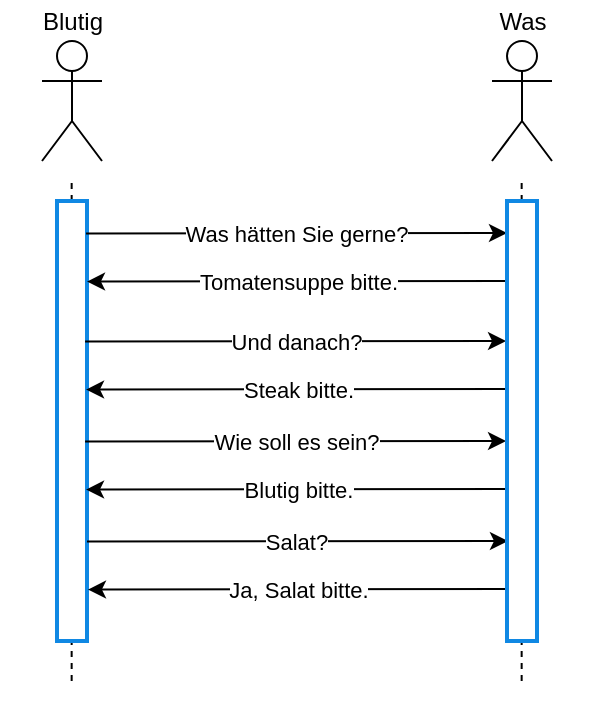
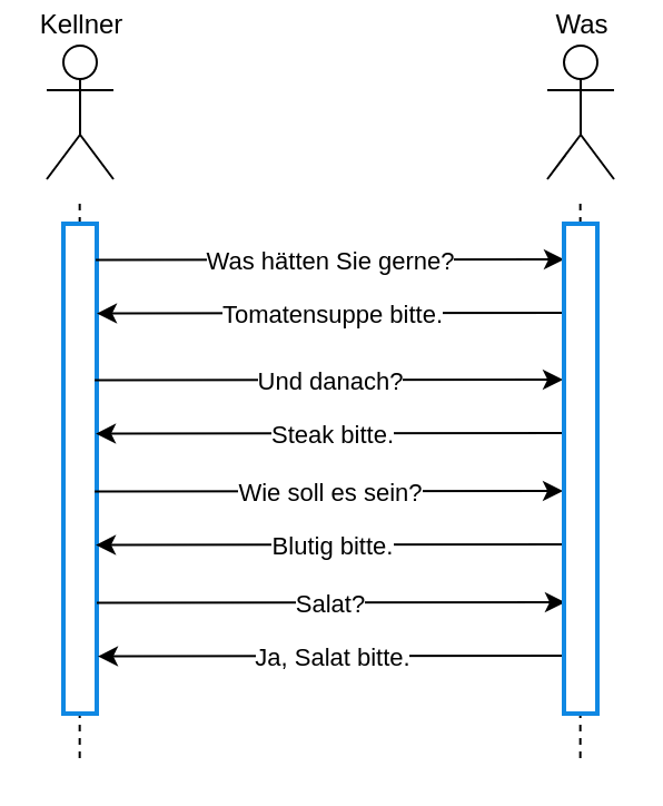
  <mxCell id="0" />
  <mxCell id="1" parent="0" />
- <mxCell id="2" value="Blutig" style="shape=umlActor;verticalLabelPosition=top;verticalAlign=bottom;html=1;outlineConnect=0;labelPosition=center;align=center;" vertex="1" parent="1"><mxGeometry x="20.5" y="20" width="30" height="60" as="geometry" /></mxCell>
+ <mxCell id="2" value="Kellner" style="shape=umlActor;verticalLabelPosition=top;verticalAlign=bottom;html=1;outlineConnect=0;labelPosition=center;align=center;" vertex="1" parent="1"><mxGeometry x="20.5" y="20" width="30" height="60" as="geometry" /></mxCell>
  <mxCell id="3" value="" style="endArrow=none;dashed=1;html=1;rounded=0;" edge="1" parent="1"><mxGeometry width="50" height="50" relative="1" as="geometry"><mxPoint x="35.33" y="340" as="sourcePoint" /><mxPoint x="35.33" y="90" as="targetPoint" /></mxGeometry></mxCell>
  <mxCell id="4" value="" style="whiteSpace=wrap;html=1;imageAspect=0;fillColor=#FFFFFF;strokeColor=#1088E3;strokeWidth=2;" vertex="1" parent="1"><mxGeometry x="28" y="100" width="15" height="220" as="geometry" /></mxCell>
  <mxCell id="5" value="" style="endArrow=classic;html=1;rounded=0;strokeColor=#000000;exitX=0.968;exitY=0.074;exitDx=0;exitDy=0;exitPerimeter=0;" edge="1" parent="1" source="4"><mxGeometry relative="1" as="geometry"><mxPoint x="133" y="160" as="sourcePoint" /><mxPoint x="253" y="116" as="targetPoint" /></mxGeometry></mxCell>
  <mxCell id="6" value="Was hätten Sie gerne?" style="edgeLabel;resizable=0;html=1;align=center;verticalAlign=middle;strokeColor=#1088E3;strokeWidth=2;fillColor=#FFFFFF;" connectable="0" vertex="1" parent="5"><mxGeometry relative="1" as="geometry" /></mxCell>
  <mxCell id="7" value="" style="endArrow=classic;html=1;rounded=0;strokeColor=default;exitX=0.968;exitY=0.074;exitDx=0;exitDy=0;exitPerimeter=0;anchorPointDirection=1;" edge="1" parent="1"><mxGeometry relative="1" as="geometry"><mxPoint x="253.48" y="140" as="sourcePoint" /><mxPoint x="43" y="140.28" as="targetPoint" /></mxGeometry></mxCell>
  <mxCell id="8" value="Tomatensuppe bitte." style="edgeLabel;resizable=0;html=1;align=center;verticalAlign=middle;strokeColor=#1088E3;strokeWidth=2;fillColor=#FFFFFF;" connectable="0" vertex="1" parent="7"><mxGeometry relative="1" as="geometry" /></mxCell>
  <mxCell id="9" value="" style="endArrow=classic;html=1;rounded=0;strokeColor=#000000;exitX=0.968;exitY=0.074;exitDx=0;exitDy=0;exitPerimeter=0;" edge="1" parent="1"><mxGeometry relative="1" as="geometry"><mxPoint x="42.04" y="170.28" as="sourcePoint" /><mxPoint x="252.52" y="170" as="targetPoint" /></mxGeometry></mxCell>
  <mxCell id="10" value="Und danach?" style="edgeLabel;resizable=0;html=1;align=center;verticalAlign=middle;strokeColor=#1088E3;strokeWidth=2;fillColor=#FFFFFF;" connectable="0" vertex="1" parent="9"><mxGeometry relative="1" as="geometry" /></mxCell>
  <mxCell id="11" value="" style="endArrow=classic;html=1;rounded=0;strokeColor=default;exitX=0.968;exitY=0.074;exitDx=0;exitDy=0;exitPerimeter=0;anchorPointDirection=1;" edge="1" parent="1"><mxGeometry relative="1" as="geometry"><mxPoint x="253" y="194" as="sourcePoint" /><mxPoint x="42.52" y="194.28" as="targetPoint" /></mxGeometry></mxCell>
  <mxCell id="12" value="Steak bitte." style="edgeLabel;resizable=0;html=1;align=center;verticalAlign=middle;strokeColor=#1088E3;strokeWidth=2;fillColor=#FFFFFF;" connectable="0" vertex="1" parent="11"><mxGeometry relative="1" as="geometry" /></mxCell>
  <mxCell id="13" value="" style="endArrow=classic;html=1;rounded=0;strokeColor=#000000;exitX=0.968;exitY=0.074;exitDx=0;exitDy=0;exitPerimeter=0;" edge="1" parent="1"><mxGeometry relative="1" as="geometry"><mxPoint x="42.04" y="220.28" as="sourcePoint" /><mxPoint x="252.52" y="220" as="targetPoint" /></mxGeometry></mxCell>
  <mxCell id="14" value="Wie soll es sein?" style="edgeLabel;resizable=0;html=1;align=center;verticalAlign=middle;strokeColor=#1088E3;strokeWidth=2;fillColor=#FFFFFF;" connectable="0" vertex="1" parent="13"><mxGeometry relative="1" as="geometry" /></mxCell>
  <mxCell id="15" value="" style="endArrow=classic;html=1;rounded=0;strokeColor=default;exitX=0.968;exitY=0.074;exitDx=0;exitDy=0;exitPerimeter=0;anchorPointDirection=1;" edge="1" parent="1"><mxGeometry relative="1" as="geometry"><mxPoint x="253" y="244" as="sourcePoint" /><mxPoint x="42.52" y="244.28" as="targetPoint" /></mxGeometry></mxCell>
  <mxCell id="16" value="Blutig bitte." style="edgeLabel;resizable=0;html=1;align=center;verticalAlign=middle;strokeColor=#1088E3;strokeWidth=2;fillColor=#FFFFFF;" connectable="0" vertex="1" parent="15"><mxGeometry relative="1" as="geometry" /></mxCell>
  <mxCell id="17" value="" style="endArrow=classic;html=1;rounded=0;strokeColor=#000000;exitX=0.968;exitY=0.074;exitDx=0;exitDy=0;exitPerimeter=0;" edge="1" parent="1"><mxGeometry relative="1" as="geometry"><mxPoint x="43" y="270.28" as="sourcePoint" /><mxPoint x="253.48" y="270" as="targetPoint" /></mxGeometry></mxCell>
  <mxCell id="18" value="Salat?" style="edgeLabel;resizable=0;html=1;align=center;verticalAlign=middle;strokeColor=#1088E3;strokeWidth=2;fillColor=#FFFFFF;" connectable="0" vertex="1" parent="17"><mxGeometry relative="1" as="geometry" /></mxCell>
  <mxCell id="19" value="" style="endArrow=classic;html=1;rounded=0;strokeColor=default;exitX=0.968;exitY=0.074;exitDx=0;exitDy=0;exitPerimeter=0;anchorPointDirection=1;" edge="1" parent="1"><mxGeometry relative="1" as="geometry"><mxPoint x="253.96" y="294" as="sourcePoint" /><mxPoint x="43.48" y="294.28" as="targetPoint" /></mxGeometry></mxCell>
  <mxCell id="20" value="Ja, Salat bitte." style="edgeLabel;resizable=0;html=1;align=center;verticalAlign=middle;strokeColor=#1088E3;strokeWidth=2;fillColor=#FFFFFF;" connectable="0" vertex="1" parent="19"><mxGeometry relative="1" as="geometry" /></mxCell>
  <mxCell id="21" value="Was&lt;br&gt;" style="shape=umlActor;verticalLabelPosition=top;verticalAlign=bottom;html=1;outlineConnect=0;labelPosition=center;align=center;" vertex="1" parent="1"><mxGeometry x="245.5" y="20" width="30" height="60" as="geometry" /></mxCell>
  <mxCell id="22" value="" style="endArrow=none;dashed=1;html=1;rounded=0;" edge="1" parent="1"><mxGeometry width="50" height="50" relative="1" as="geometry"><mxPoint x="260.33" y="340" as="sourcePoint" /><mxPoint x="260.33" y="90" as="targetPoint" /></mxGeometry></mxCell>
  <mxCell id="23" value="" style="whiteSpace=wrap;html=1;imageAspect=0;fillColor=#FFFFFF;strokeColor=#1088E3;strokeWidth=2;" vertex="1" parent="1"><mxGeometry x="253" y="100" width="15" height="220" as="geometry" /></mxCell>
